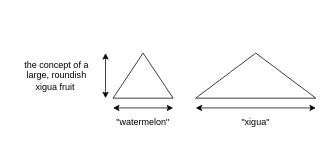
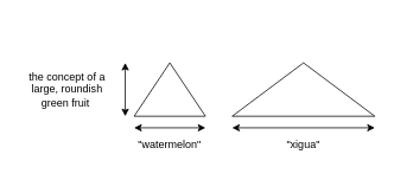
  <mxCell id="0" />
  <mxCell id="1" parent="0" />
  <mxCell id="2" value="" style="triangle;whiteSpace=wrap;html=1;rotation=-90;" vertex="1" parent="1"><mxGeometry x="160" y="60" width="60" height="80" as="geometry" /></mxCell>
  <mxCell id="3" value="" style="triangle;whiteSpace=wrap;html=1;rotation=-90;" vertex="1" parent="1"><mxGeometry x="310" y="20" width="60" height="160" as="geometry" /></mxCell>
  <mxCell id="4" value="&quot;watermelon&quot;" style="text;html=1;strokeColor=none;fillColor=none;align=center;verticalAlign=middle;whiteSpace=wrap;rounded=0;" vertex="1" parent="1"><mxGeometry x="150" y="143" width="80" height="37" as="geometry" /></mxCell>
  <mxCell id="5" value="&quot;xigua&quot;" style="text;html=1;strokeColor=none;fillColor=none;align=center;verticalAlign=middle;whiteSpace=wrap;rounded=0;" vertex="1" parent="1"><mxGeometry x="260" y="143" width="160" height="37" as="geometry" /></mxCell>
- <mxCell id="6" value="the concept of a large, roundish xigua fruit&amp;nbsp;" style="text;html=1;strokeColor=none;fillColor=none;align=center;verticalAlign=middle;whiteSpace=wrap;rounded=0;" vertex="1" parent="1"><mxGeometry x="20" y="70" width="110" height="60" as="geometry" /></mxCell>
+ <mxCell id="6" value="the concept of a large, roundish green fruit&amp;nbsp;" style="text;html=1;strokeColor=none;fillColor=none;align=center;verticalAlign=middle;whiteSpace=wrap;rounded=0;" vertex="1" parent="1"><mxGeometry x="20" y="70" width="110" height="60" as="geometry" /></mxCell>
  <mxCell id="7" value="" style="endArrow=classic;startArrow=classic;html=1;" edge="1" parent="1"><mxGeometry width="50" height="50" relative="1" as="geometry"><mxPoint x="140" y="130" as="sourcePoint" /><mxPoint x="140" y="70" as="targetPoint" /></mxGeometry></mxCell>
  <mxCell id="8" value="" style="endArrow=classic;startArrow=classic;html=1;entryX=0;entryY=0;entryDx=0;entryDy=0;exitX=1;exitY=0;exitDx=0;exitDy=0;" edge="1" parent="1" source="4" target="4"><mxGeometry width="50" height="50" relative="1" as="geometry"><mxPoint x="50" y="250" as="sourcePoint" /><mxPoint x="100" y="200" as="targetPoint" /></mxGeometry></mxCell>
  <mxCell id="9" value="" style="endArrow=classic;startArrow=classic;html=1;entryX=0;entryY=0;entryDx=0;entryDy=0;exitX=1;exitY=0;exitDx=0;exitDy=0;" edge="1" parent="1" source="5" target="5"><mxGeometry width="50" height="50" relative="1" as="geometry"><mxPoint x="20" y="250" as="sourcePoint" /><mxPoint x="70" y="200" as="targetPoint" /></mxGeometry></mxCell>
